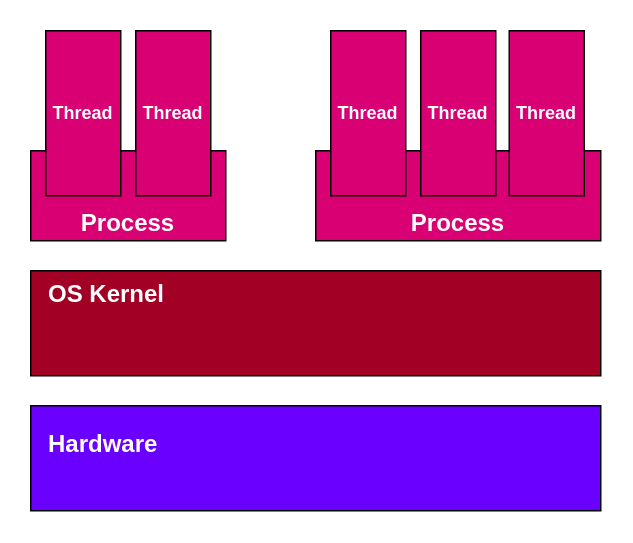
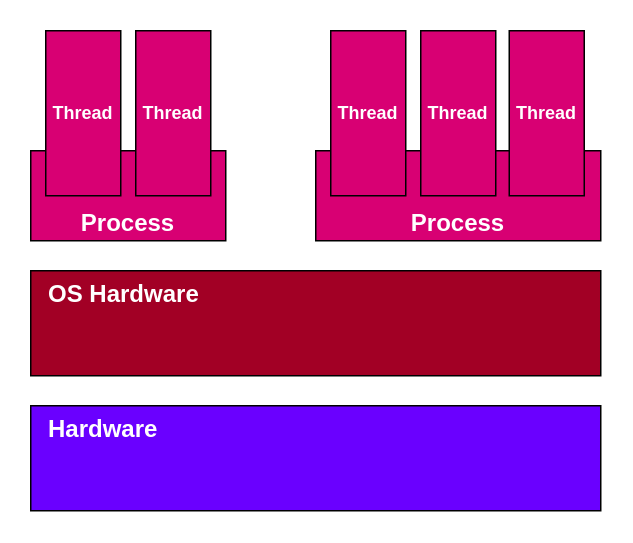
  <mxCell id="0" />
  <mxCell id="1" parent="0" />
  <mxCell id="2" value="" style="rounded=0;whiteSpace=wrap;html=1;fillColor=#a20025;fontColor=#ffffff;strokeColor=#000000;" parent="1" vertex="1"><mxGeometry x="20" y="180" width="380" height="70" as="geometry" /></mxCell>
  <mxCell id="3" value="Process" style="rounded=0;whiteSpace=wrap;html=1;fillColor=#d80073;fontColor=#ffffff;strokeColor=#000000;verticalAlign=bottom;fontSize=16;fontStyle=1" parent="1" vertex="1"><mxGeometry x="20" y="100" width="130" height="60" as="geometry" /></mxCell>
  <mxCell id="4" value="Process" style="rounded=0;whiteSpace=wrap;html=1;fillColor=#d80073;fontColor=#ffffff;strokeColor=#000000;verticalAlign=bottom;fontSize=16;fontStyle=1" parent="1" vertex="1"><mxGeometry x="210" y="100" width="190" height="60" as="geometry" /></mxCell>
  <mxCell id="5" value="Thread" style="rounded=0;whiteSpace=wrap;html=1;fillColor=#d80073;fontColor=#ffffff;strokeColor=#000000;fontStyle=1;flipV=0;flipH=1;" parent="1" vertex="1"><mxGeometry x="30" y="20" width="50" height="110" as="geometry" /></mxCell>
  <mxCell id="6" value="Thread" style="rounded=0;whiteSpace=wrap;html=1;fillColor=#d80073;fontColor=#ffffff;strokeColor=#000000;fontStyle=1;flipV=0;flipH=1;" parent="1" vertex="1"><mxGeometry x="90" y="20" width="50" height="110" as="geometry" /></mxCell>
  <mxCell id="7" value="Thread" style="rounded=0;whiteSpace=wrap;html=1;fillColor=#d80073;fontColor=#ffffff;strokeColor=#000000;fontStyle=1;flipV=0;flipH=1;" parent="1" vertex="1"><mxGeometry x="220" y="20" width="50" height="110" as="geometry" /></mxCell>
  <mxCell id="8" value="Thread" style="rounded=0;whiteSpace=wrap;html=1;fillColor=#d80073;fontColor=#ffffff;strokeColor=#000000;fontStyle=1;flipV=0;flipH=1;" parent="1" vertex="1"><mxGeometry x="280" y="20" width="50" height="110" as="geometry" /></mxCell>
  <mxCell id="9" value="Thread" style="rounded=0;whiteSpace=wrap;html=1;fillColor=#d80073;fontColor=#ffffff;strokeColor=#000000;fontStyle=1;flipV=0;flipH=1;" parent="1" vertex="1"><mxGeometry x="339" y="20" width="50" height="110" as="geometry" /></mxCell>
  <mxCell id="10" value="" style="rounded=0;whiteSpace=wrap;html=1;fillColor=#6a00ff;fontColor=#ffffff;strokeColor=#000000;" parent="1" vertex="1"><mxGeometry x="20" y="270" width="380" height="70" as="geometry" /></mxCell>
- <mxCell id="11" value="OS Kernel" style="text;html=1;strokeColor=none;fillColor=none;align=left;verticalAlign=middle;whiteSpace=wrap;rounded=0;fontSize=16;fontColor=#FFFFFF;fontStyle=1" parent="1" vertex="1"><mxGeometry x="30" y="180" width="130" height="30" as="geometry" /></mxCell>
- <mxCell id="12" value="Hardware" style="text;html=1;strokeColor=none;fillColor=none;align=left;verticalAlign=middle;whiteSpace=wrap;rounded=0;fontSize=16;fontColor=#FFFFFF;fontStyle=1" parent="1" vertex="1"><mxGeometry x="30" y="280" width="130" height="30" as="geometry" /></mxCell>
+ <mxCell id="11" value="OS Hardware" style="text;html=1;strokeColor=none;fillColor=none;align=left;verticalAlign=middle;whiteSpace=wrap;rounded=0;fontSize=16;fontColor=#FFFFFF;fontStyle=1" parent="1" vertex="1"><mxGeometry x="30" y="180" width="130" height="30" as="geometry" /></mxCell>
+ <mxCell id="12" value="Hardware" style="text;html=1;strokeColor=none;fillColor=none;align=left;verticalAlign=middle;whiteSpace=wrap;rounded=0;fontSize=16;fontColor=#FFFFFF;fontStyle=1" parent="1" vertex="1"><mxGeometry x="30" y="270" width="130" height="30" as="geometry" /></mxCell>
